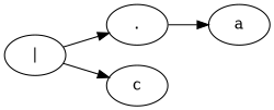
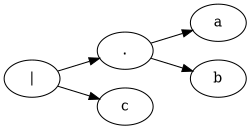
  digraph {
    rankdir=LR
    n1 [label="|"]
    n2 [label="."]
    n3 [label=c]
    n4 [label=a]
+   n5 [label=b]
    n1 -> n2
    n1 -> n3
    n2 -> n4
+   n2 -> n5
  }
